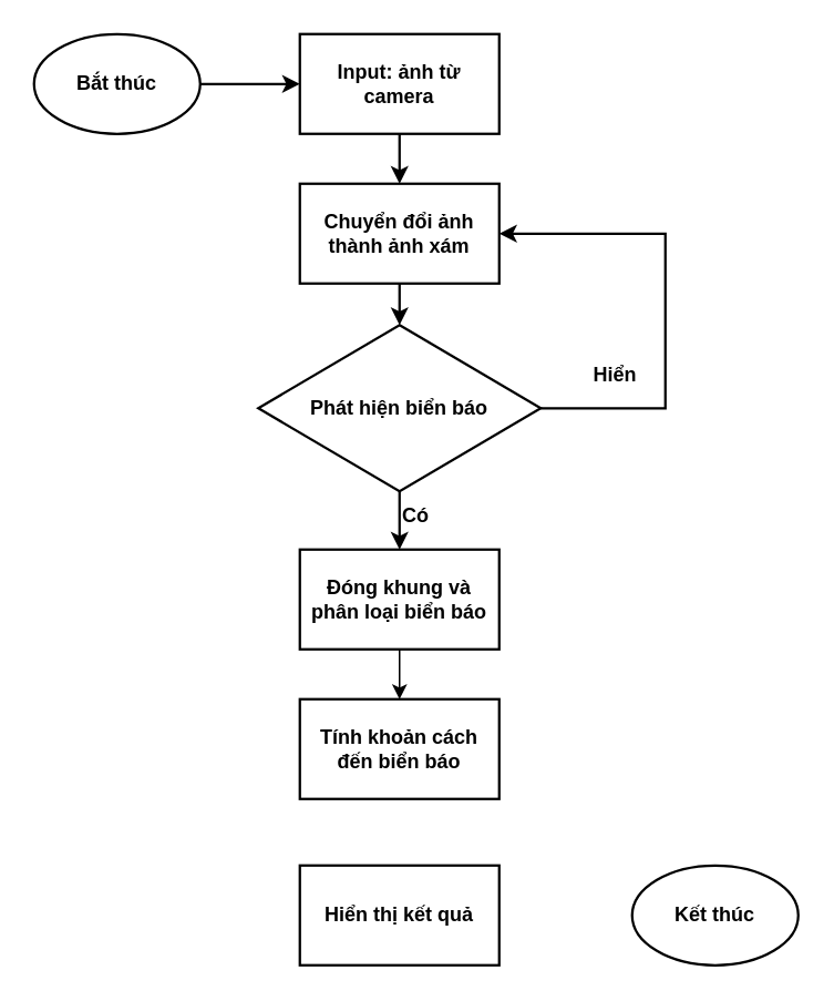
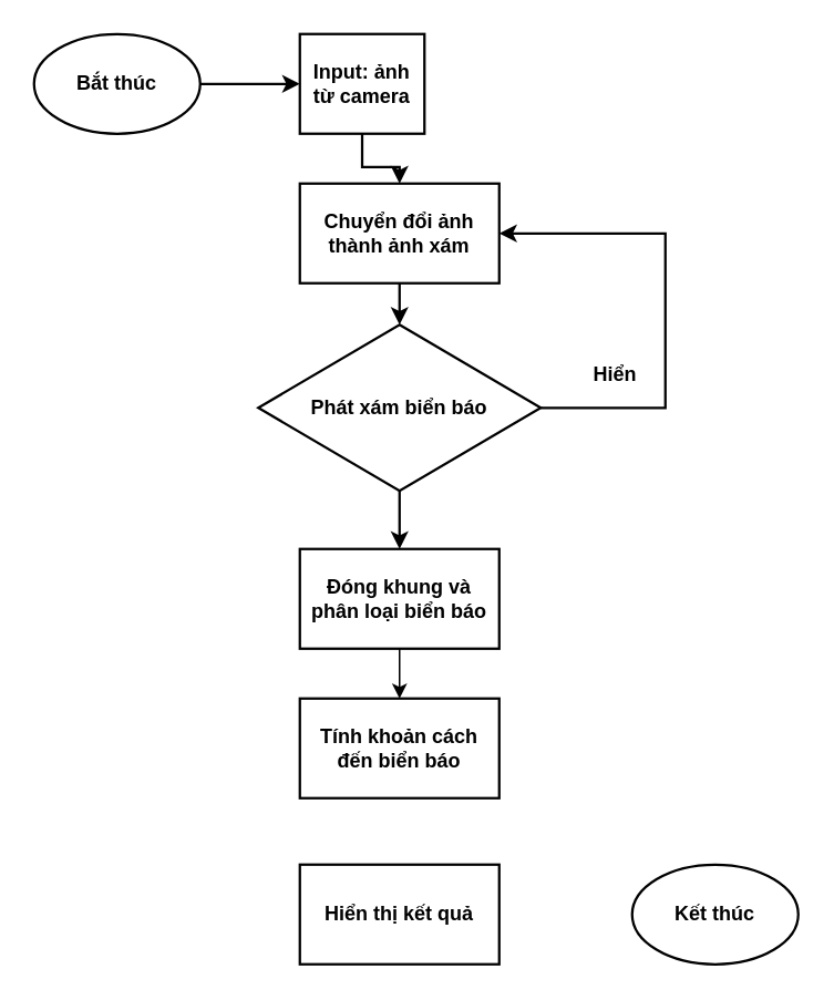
  <mxCell id="0" />
  <mxCell id="1" parent="0" />
  <mxCell id="2" style="edgeStyle=orthogonalEdgeStyle;rounded=0;orthogonalLoop=1;jettySize=auto;html=1;entryX=0;entryY=0.5;entryDx=0;entryDy=0;strokeWidth=1.5;fontStyle=1" edge="1" parent="1" source="3" target="5"><mxGeometry relative="1" as="geometry" /></mxCell>
  <mxCell id="3" value="Bắt thúc" style="ellipse;whiteSpace=wrap;html=1;strokeWidth=1.5;fontStyle=1" vertex="1" parent="1"><mxGeometry x="20" y="20" width="100" height="60" as="geometry" /></mxCell>
  <mxCell id="4" style="edgeStyle=orthogonalEdgeStyle;rounded=0;orthogonalLoop=1;jettySize=auto;html=1;strokeWidth=1.5;fontStyle=1" edge="1" parent="1" source="5" target="7"><mxGeometry relative="1" as="geometry" /></mxCell>
- <mxCell id="5" value="Input: ảnh từ camera" style="rounded=0;whiteSpace=wrap;html=1;strokeWidth=1.5;fontStyle=1" vertex="1" parent="1"><mxGeometry x="180" y="20" width="120" height="60" as="geometry" /></mxCell>
+ <mxCell id="5" value="Input: ảnh từ camera" style="rounded=0;whiteSpace=wrap;html=1;strokeWidth=1.5;fontStyle=1" vertex="1" parent="1"><mxGeometry x="180" y="20" width="75" height="60" as="geometry" /></mxCell>
  <mxCell id="6" style="edgeStyle=orthogonalEdgeStyle;rounded=0;orthogonalLoop=1;jettySize=auto;html=1;entryX=0.5;entryY=0;entryDx=0;entryDy=0;strokeWidth=1.5;fontStyle=1" edge="1" parent="1" source="7" target="10"><mxGeometry relative="1" as="geometry" /></mxCell>
  <mxCell id="7" value="Chuyển đổi ảnh thành ảnh xám" style="rounded=0;whiteSpace=wrap;html=1;strokeWidth=1.5;fontStyle=1" vertex="1" parent="1"><mxGeometry x="180" y="110" width="120" height="60" as="geometry" /></mxCell>
  <mxCell id="8" style="edgeStyle=orthogonalEdgeStyle;rounded=0;orthogonalLoop=1;jettySize=auto;html=1;entryX=1;entryY=0.5;entryDx=0;entryDy=0;strokeWidth=1.5;fontStyle=1" edge="1" parent="1" source="10" target="7"><mxGeometry relative="1" as="geometry"><Array as="points"><mxPoint x="400" y="245" /><mxPoint x="400" y="140" /></Array></mxGeometry></mxCell>
  <mxCell id="9" style="edgeStyle=orthogonalEdgeStyle;rounded=0;orthogonalLoop=1;jettySize=auto;html=1;strokeWidth=1.5;fontStyle=1" edge="1" parent="1" source="10" target="13"><mxGeometry relative="1" as="geometry" /></mxCell>
- <mxCell id="10" value="Phát hiện biển báo" style="rhombus;whiteSpace=wrap;html=1;strokeWidth=1.5;fontStyle=1" vertex="1" parent="1"><mxGeometry x="155" y="195" width="170" height="100" as="geometry" /></mxCell>
+ <mxCell id="10" value="Phát xám biển báo" style="rhombus;whiteSpace=wrap;html=1;strokeWidth=1.5;fontStyle=1" vertex="1" parent="1"><mxGeometry x="155" y="195" width="170" height="100" as="geometry" /></mxCell>
  <mxCell id="11" value="Hiển" style="text;html=1;strokeColor=none;fillColor=none;align=center;verticalAlign=middle;whiteSpace=wrap;rounded=0;strokeWidth=1.5;fontStyle=1" vertex="1" parent="1"><mxGeometry x="340" y="210" width="60" height="30" as="geometry" /></mxCell>
  <mxCell id="12" style="edgeStyle=orthogonalEdgeStyle;rounded=0;orthogonalLoop=1;jettySize=auto;html=1;" edge="1" parent="1" source="13" target="17"><mxGeometry relative="1" as="geometry" /></mxCell>
  <mxCell id="13" value="Đóng khung và phân loại biển báo" style="rounded=0;whiteSpace=wrap;html=1;strokeWidth=1.5;fontStyle=1" vertex="1" parent="1"><mxGeometry x="180" y="330" width="120" height="60" as="geometry" /></mxCell>
  <mxCell id="14" value="Hiển thị kết quả" style="rounded=0;whiteSpace=wrap;html=1;strokeWidth=1.5;fontStyle=1" vertex="1" parent="1"><mxGeometry x="180" y="520" width="120" height="60" as="geometry" /></mxCell>
  <mxCell id="15" value="Kết thúc" style="ellipse;whiteSpace=wrap;html=1;strokeWidth=1.5;fontStyle=1" vertex="1" parent="1"><mxGeometry x="380" y="520" width="100" height="60" as="geometry" /></mxCell>
- <mxCell id="16" value="Có" style="text;html=1;strokeColor=none;fillColor=none;align=center;verticalAlign=middle;whiteSpace=wrap;rounded=0;strokeWidth=1.5;fontStyle=1" vertex="1" parent="1"><mxGeometry x="220" y="295" width="60" height="30" as="geometry" /></mxCell>
  <mxCell id="17" value="Tính khoản cách đến biển báo" style="rounded=0;whiteSpace=wrap;html=1;strokeWidth=1.5;fontStyle=1" vertex="1" parent="1"><mxGeometry x="180" y="420" width="120" height="60" as="geometry" /></mxCell>
